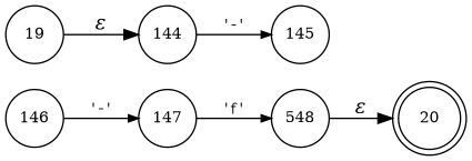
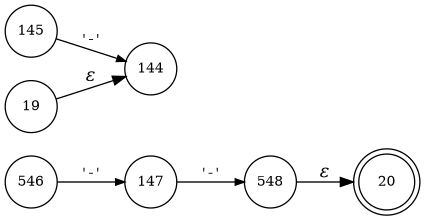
  digraph {
    rankdir=LR
    node [fixedsize=true fontsize=11 shape=circle peripheries=1]
    edge [arrowhead=normal arrowsize=.7 fontname=Courier fontsize=11]
    n1 [label=20 shape=doublecircle width=.6 peripheries=""]
    n2 [label=144 width=.55]
    n3 [label=145 width=.55]
-   n4 [label=146 width=.55]
+   n4 [label=546 width=.55]
    n5 [label=147 width=.55]
    n6 [label=548 width=.55]
    n7 [label=19 width=.55]
-   n2 -> n3 [label="'-'"]
+   n3 -> n2 [label="'-'"]
    n4 -> n5 [label="'-'"]
-   n5 -> n6 [label="'f'"]
+   n5 -> n6 [label="'-'"]
    n6 -> n1 [fontname="Times-Italic" label="&epsilon;" arrowhead="" arrowsize="" fontsize=""]
    n7 -> n2 [fontname="Times-Italic" label="&epsilon;" arrowhead="" arrowsize="" fontsize=""]
  }
